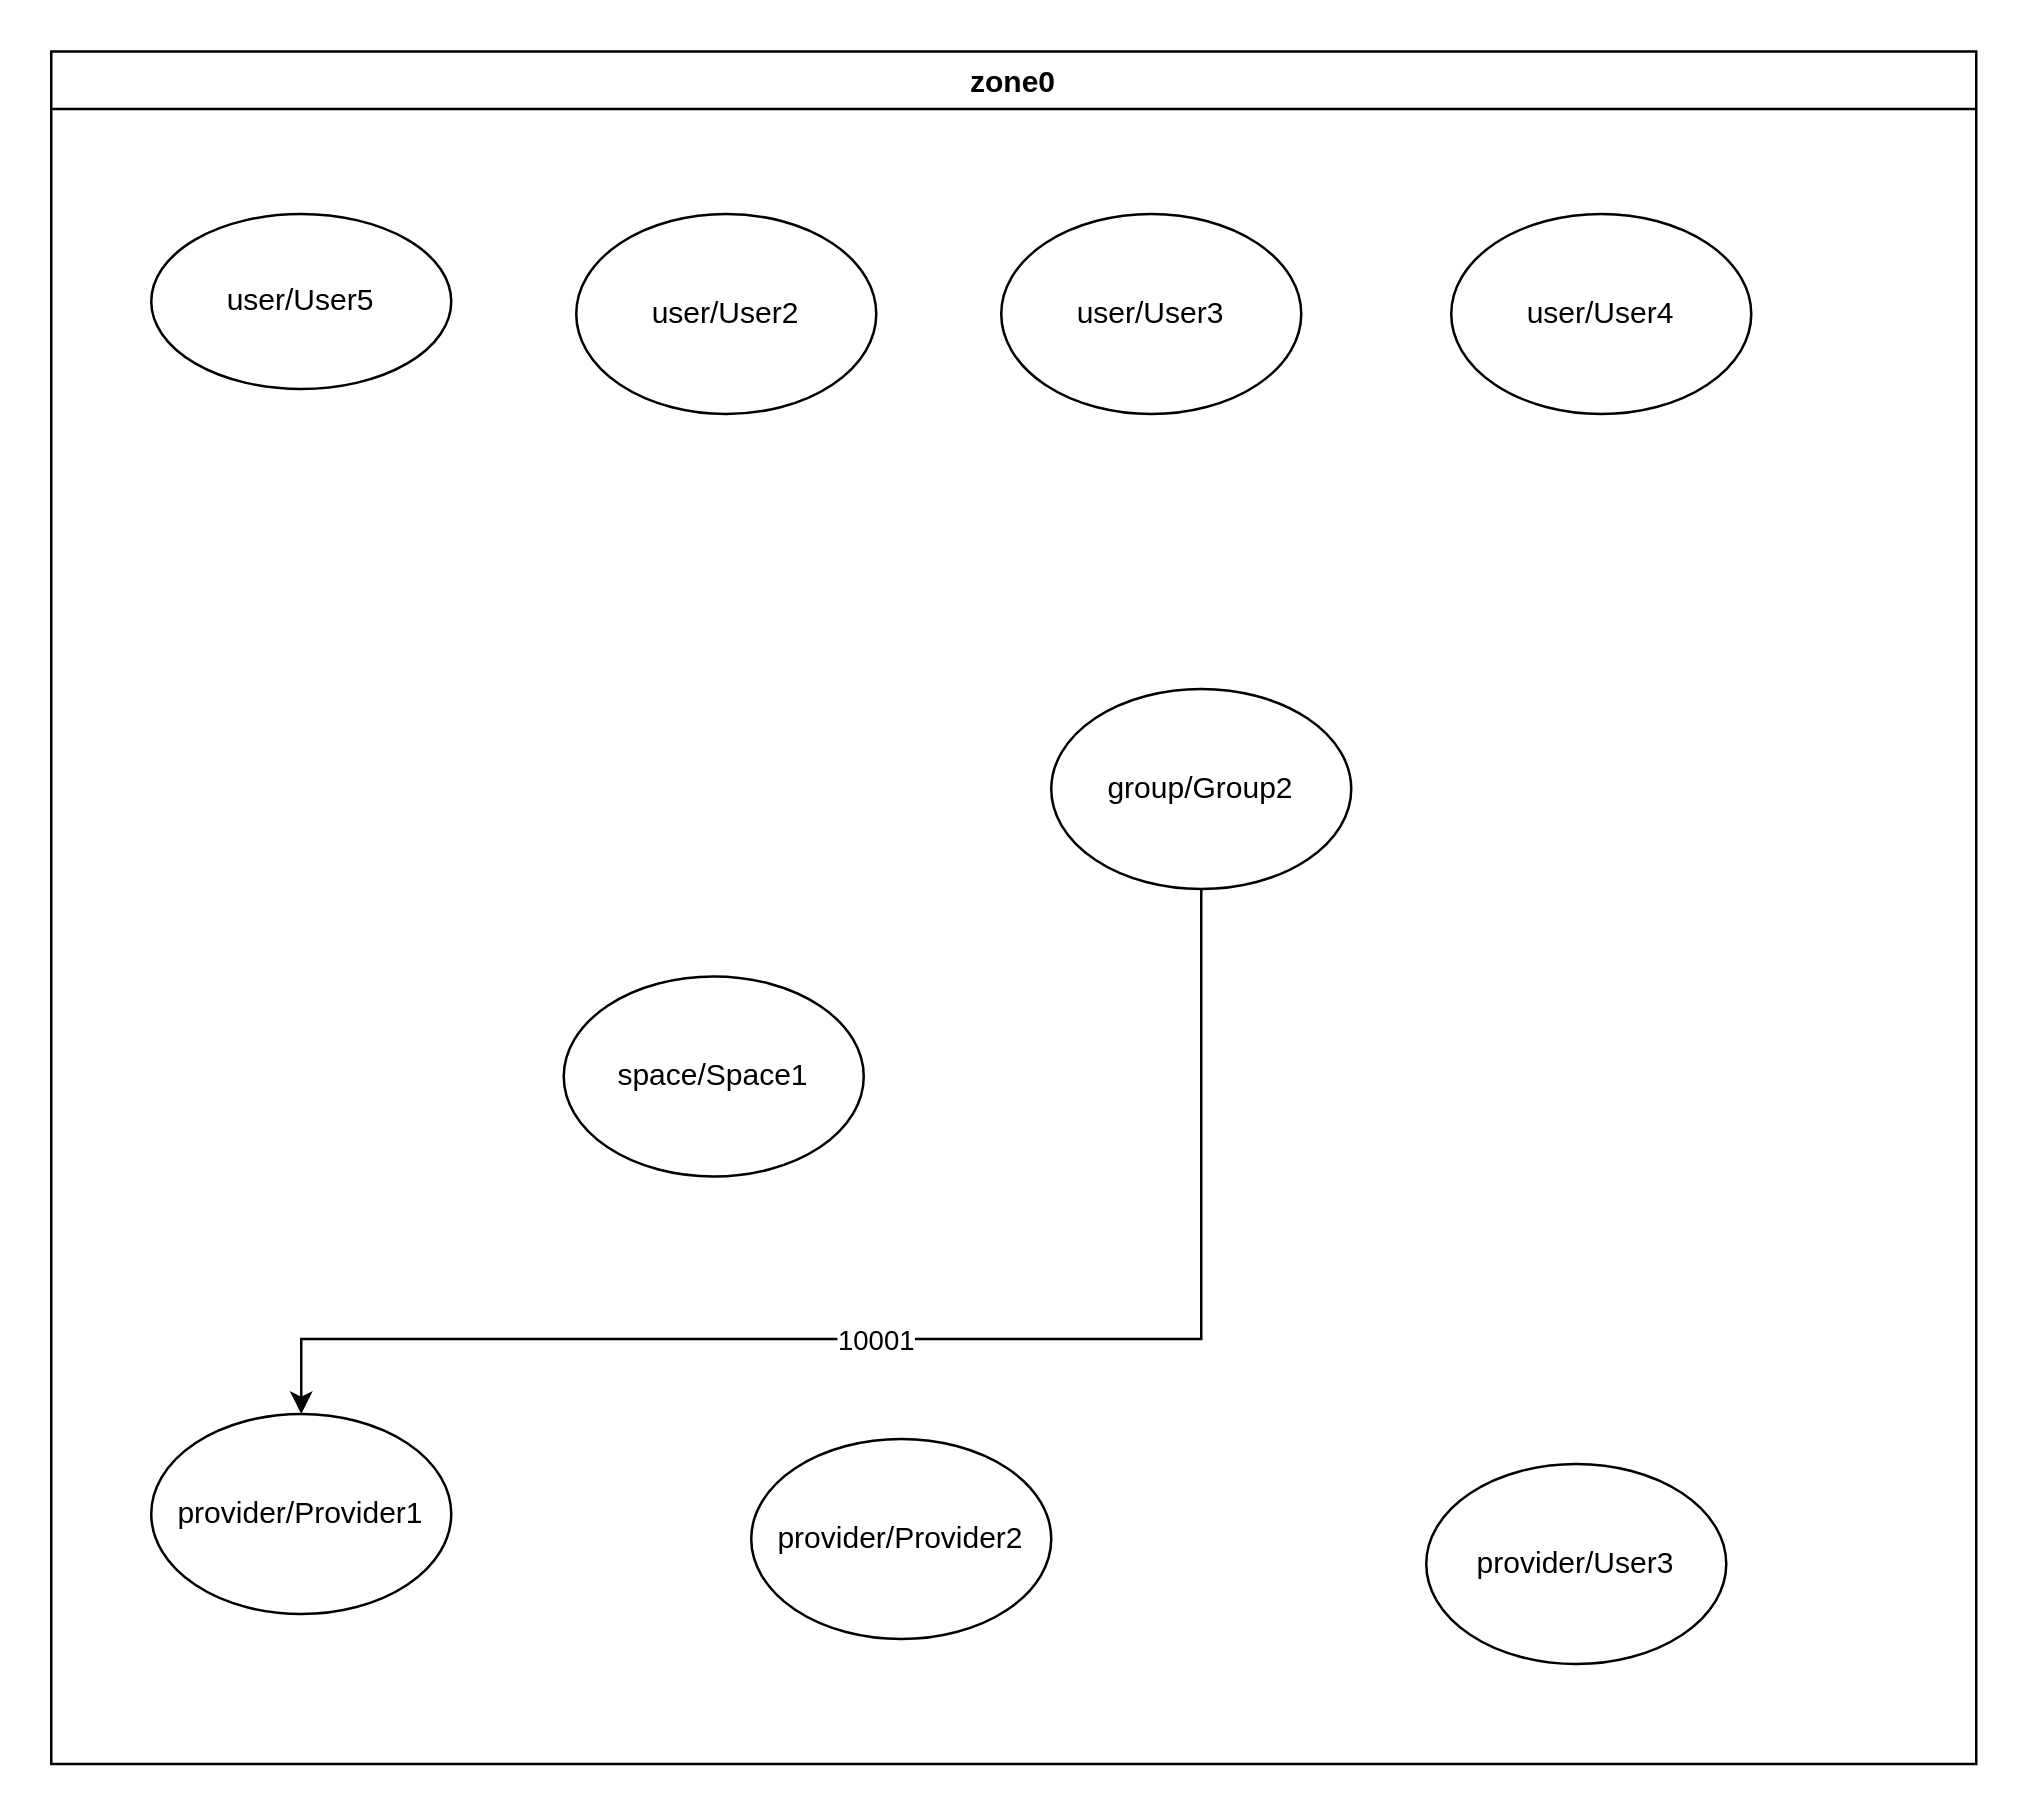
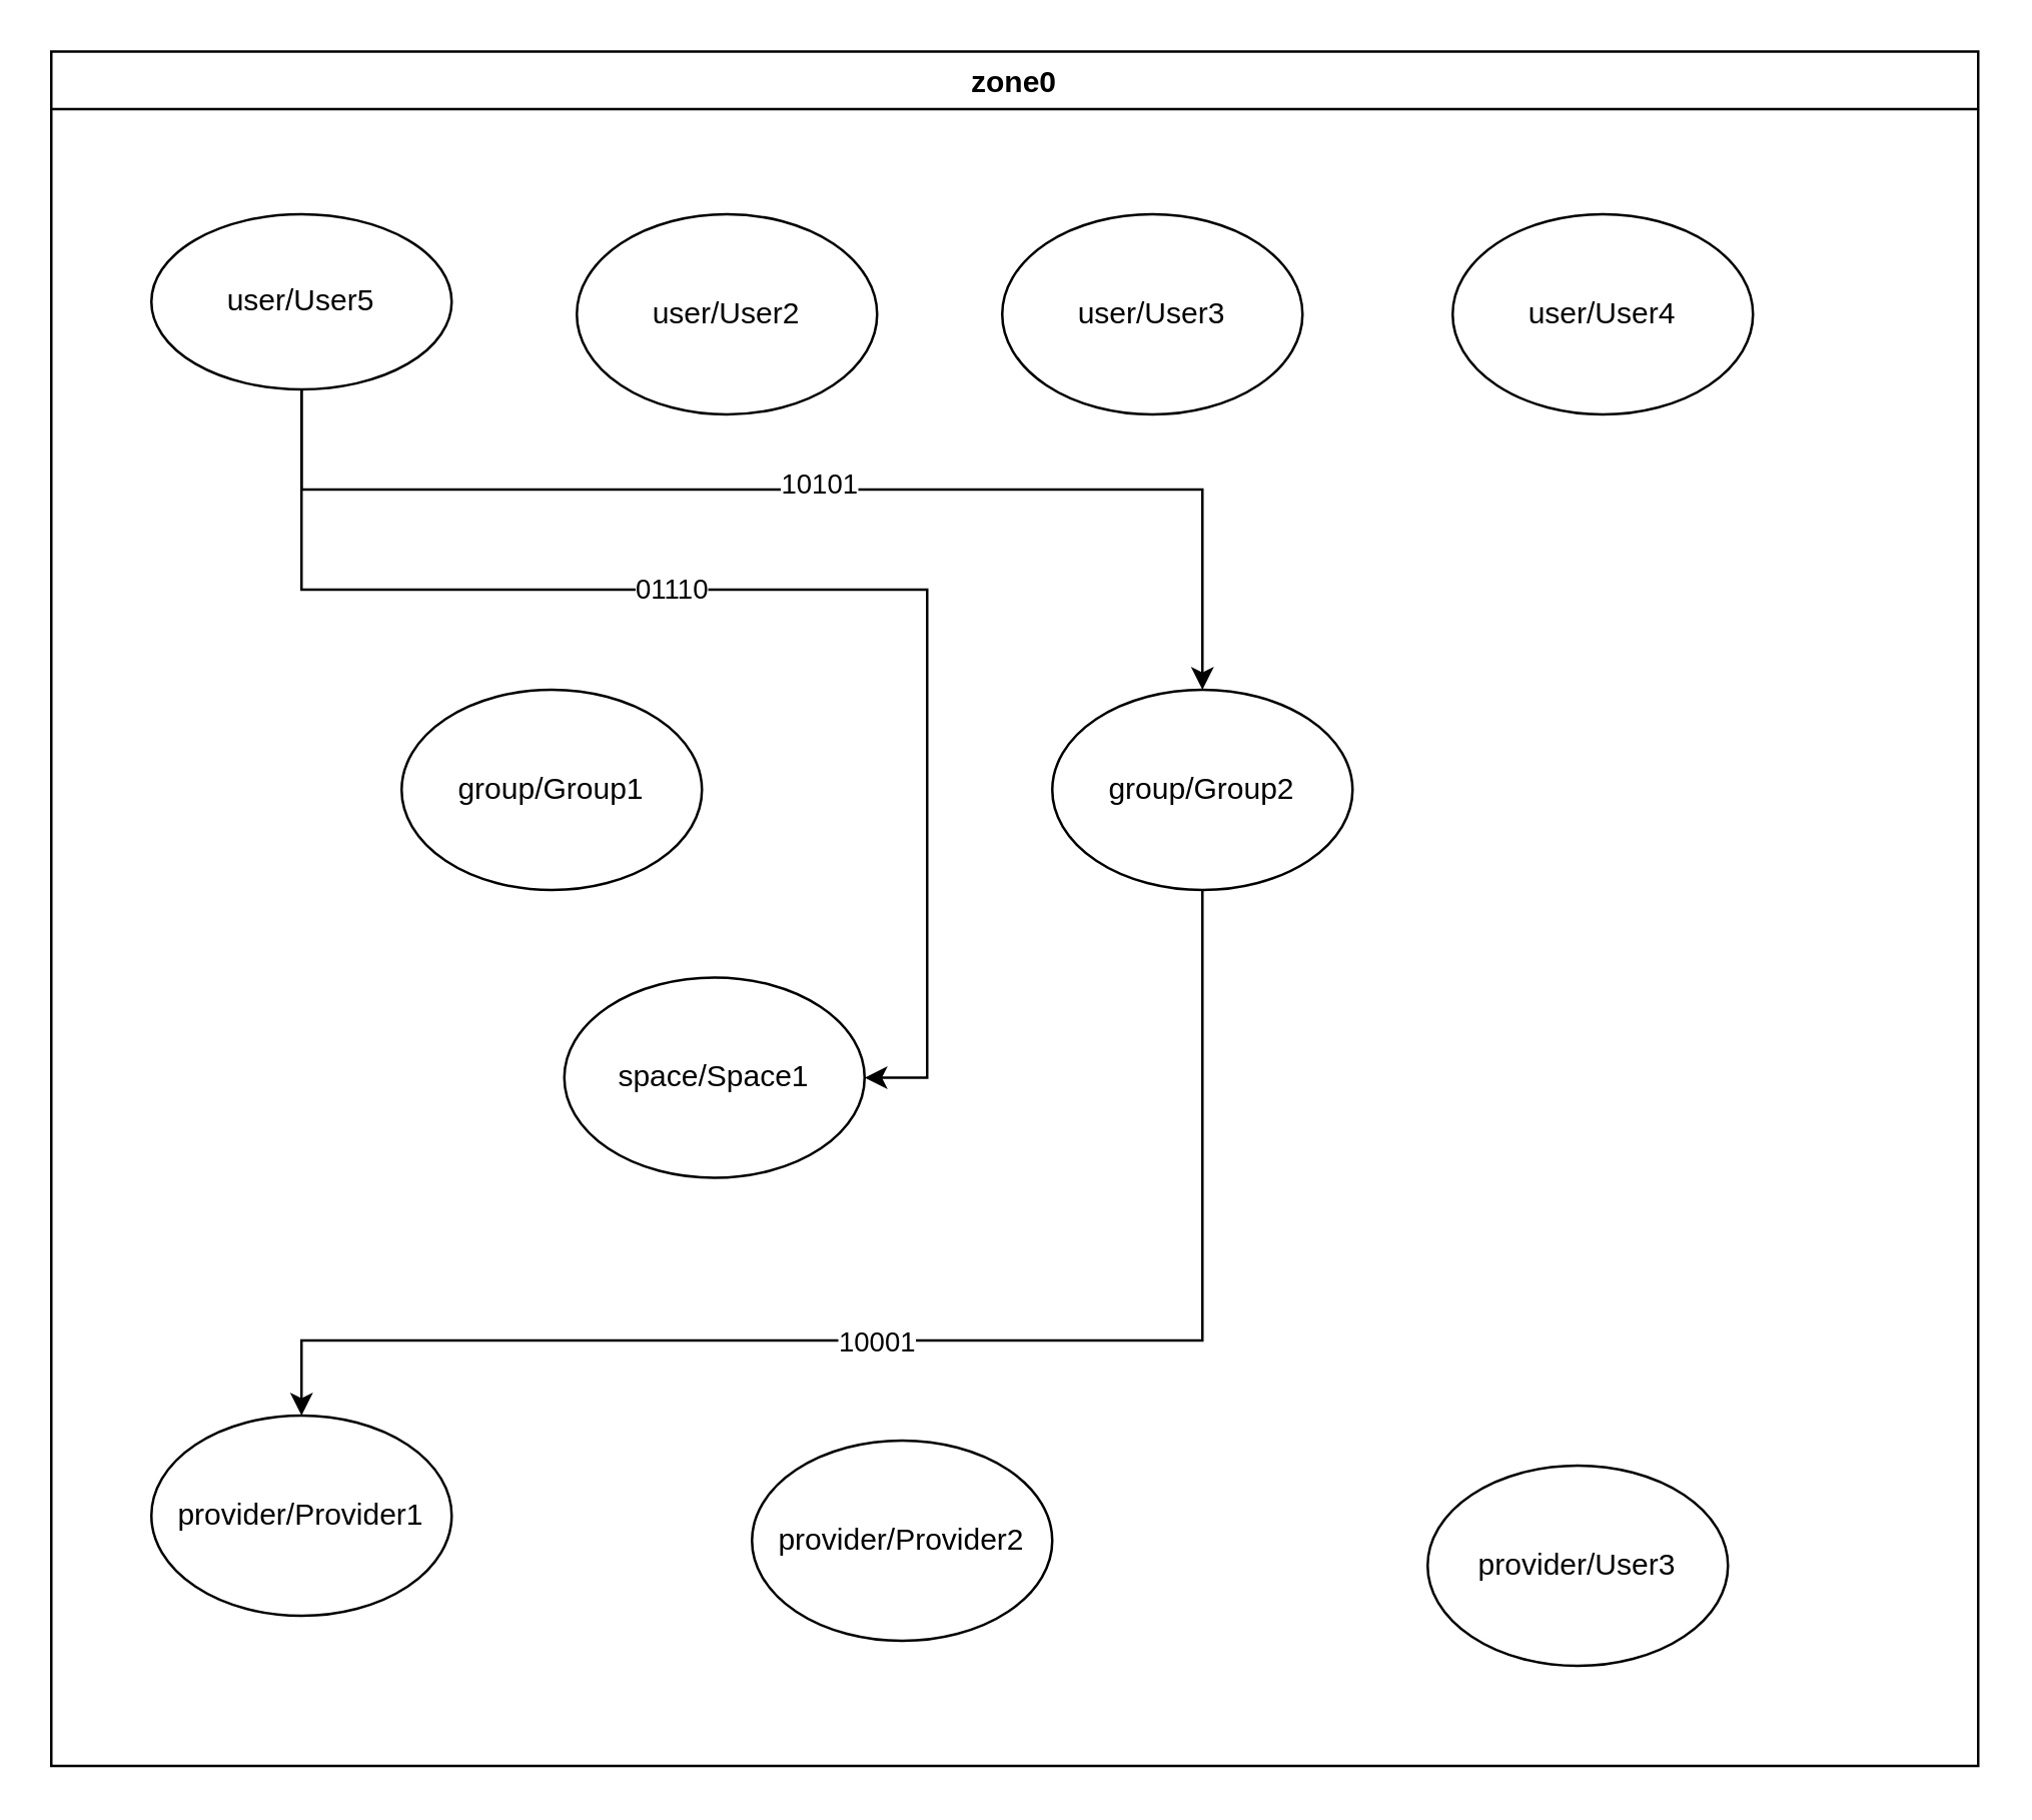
  <mxCell id="0" />
  <mxCell id="1" parent="0" />
+ <mxCell id="2" style="edgeStyle=orthogonalEdgeStyle;rounded=0;orthogonalLoop=1;jettySize=auto;html=1;exitX=0.5;exitY=1;exitDx=0;exitDy=0;" edge="1" parent="1" source="6" target="14"><mxGeometry relative="1" as="geometry"><Array as="points"><mxPoint x="120" y="235" /><mxPoint x="370" y="235" /></Array></mxGeometry></mxCell>
+ <mxCell id="3" value="01110" style="edgeLabel;html=1;align=center;verticalAlign=middle;resizable=0;points=[];" vertex="1" connectable="0" parent="2"><mxGeometry x="-0.174" y="1" relative="1" as="geometry"><mxPoint as="offset" /></mxGeometry></mxCell>
+ <mxCell id="4" style="edgeStyle=orthogonalEdgeStyle;rounded=0;orthogonalLoop=1;jettySize=auto;html=1;" edge="1" parent="1" source="6" target="13"><mxGeometry relative="1" as="geometry"><Array as="points"><mxPoint x="120" y="195" /><mxPoint x="480" y="195" /></Array></mxGeometry></mxCell>
+ <mxCell id="5" value="10101" style="edgeLabel;html=1;align=center;verticalAlign=middle;resizable=0;points=[];" vertex="1" connectable="0" parent="4"><mxGeometry x="0.025" y="3" relative="1" as="geometry"><mxPoint as="offset" /></mxGeometry></mxCell>
  <mxCell id="6" value="user/User5" style="ellipse;whiteSpace=wrap;html=1;" vertex="1" parent="1"><mxGeometry x="60" y="85" width="120" height="70" as="geometry" /></mxCell>
  <mxCell id="7" value="user/User2" style="ellipse;whiteSpace=wrap;html=1;" vertex="1" parent="1"><mxGeometry x="230" y="85" width="120" height="80" as="geometry" /></mxCell>
  <mxCell id="8" value="user/User3" style="ellipse;whiteSpace=wrap;html=1;" vertex="1" parent="1"><mxGeometry x="400" y="85" width="120" height="80" as="geometry" /></mxCell>
  <mxCell id="9" value="user/User4" style="ellipse;whiteSpace=wrap;html=1;" vertex="1" parent="1"><mxGeometry x="580" y="85" width="120" height="80" as="geometry" /></mxCell>
+ <mxCell id="10" value="group/Group1" style="ellipse;whiteSpace=wrap;html=1;" vertex="1" parent="1"><mxGeometry x="160" y="275" width="120" height="80" as="geometry" /></mxCell>
  <mxCell id="11" style="edgeStyle=orthogonalEdgeStyle;rounded=0;orthogonalLoop=1;jettySize=auto;html=1;exitX=0.5;exitY=1;exitDx=0;exitDy=0;" edge="1" parent="1" source="13"><mxGeometry relative="1" as="geometry"><mxPoint x="120" y="565" as="targetPoint" /><Array as="points"><mxPoint x="480" y="535" /><mxPoint x="120" y="535" /></Array></mxGeometry></mxCell>
  <mxCell id="12" value="10001" style="edgeLabel;html=1;align=center;verticalAlign=middle;resizable=0;points=[];" vertex="1" connectable="0" parent="11"><mxGeometry x="0.091" relative="1" as="geometry"><mxPoint as="offset" /></mxGeometry></mxCell>
  <mxCell id="13" value="group/Group2" style="ellipse;whiteSpace=wrap;html=1;" vertex="1" parent="1"><mxGeometry x="420" y="275" width="120" height="80" as="geometry" /></mxCell>
  <mxCell id="14" value="space/Space1" style="ellipse;whiteSpace=wrap;html=1;" vertex="1" parent="1"><mxGeometry x="225" y="390" width="120" height="80" as="geometry" /></mxCell>
  <mxCell id="15" value="provider/Provider1" style="ellipse;whiteSpace=wrap;html=1;" vertex="1" parent="1"><mxGeometry x="60" y="565" width="120" height="80" as="geometry" /></mxCell>
  <mxCell id="16" value="provider/Provider2" style="ellipse;whiteSpace=wrap;html=1;" vertex="1" parent="1"><mxGeometry x="300" y="575" width="120" height="80" as="geometry" /></mxCell>
  <mxCell id="17" value="provider/User3" style="ellipse;whiteSpace=wrap;html=1;" vertex="1" parent="1"><mxGeometry x="570" y="585" width="120" height="80" as="geometry" /></mxCell>
  <mxCell id="18" value="zone0" style="swimlane;" vertex="1" parent="1"><mxGeometry x="20" y="20" width="770" height="685" as="geometry" /></mxCell>
